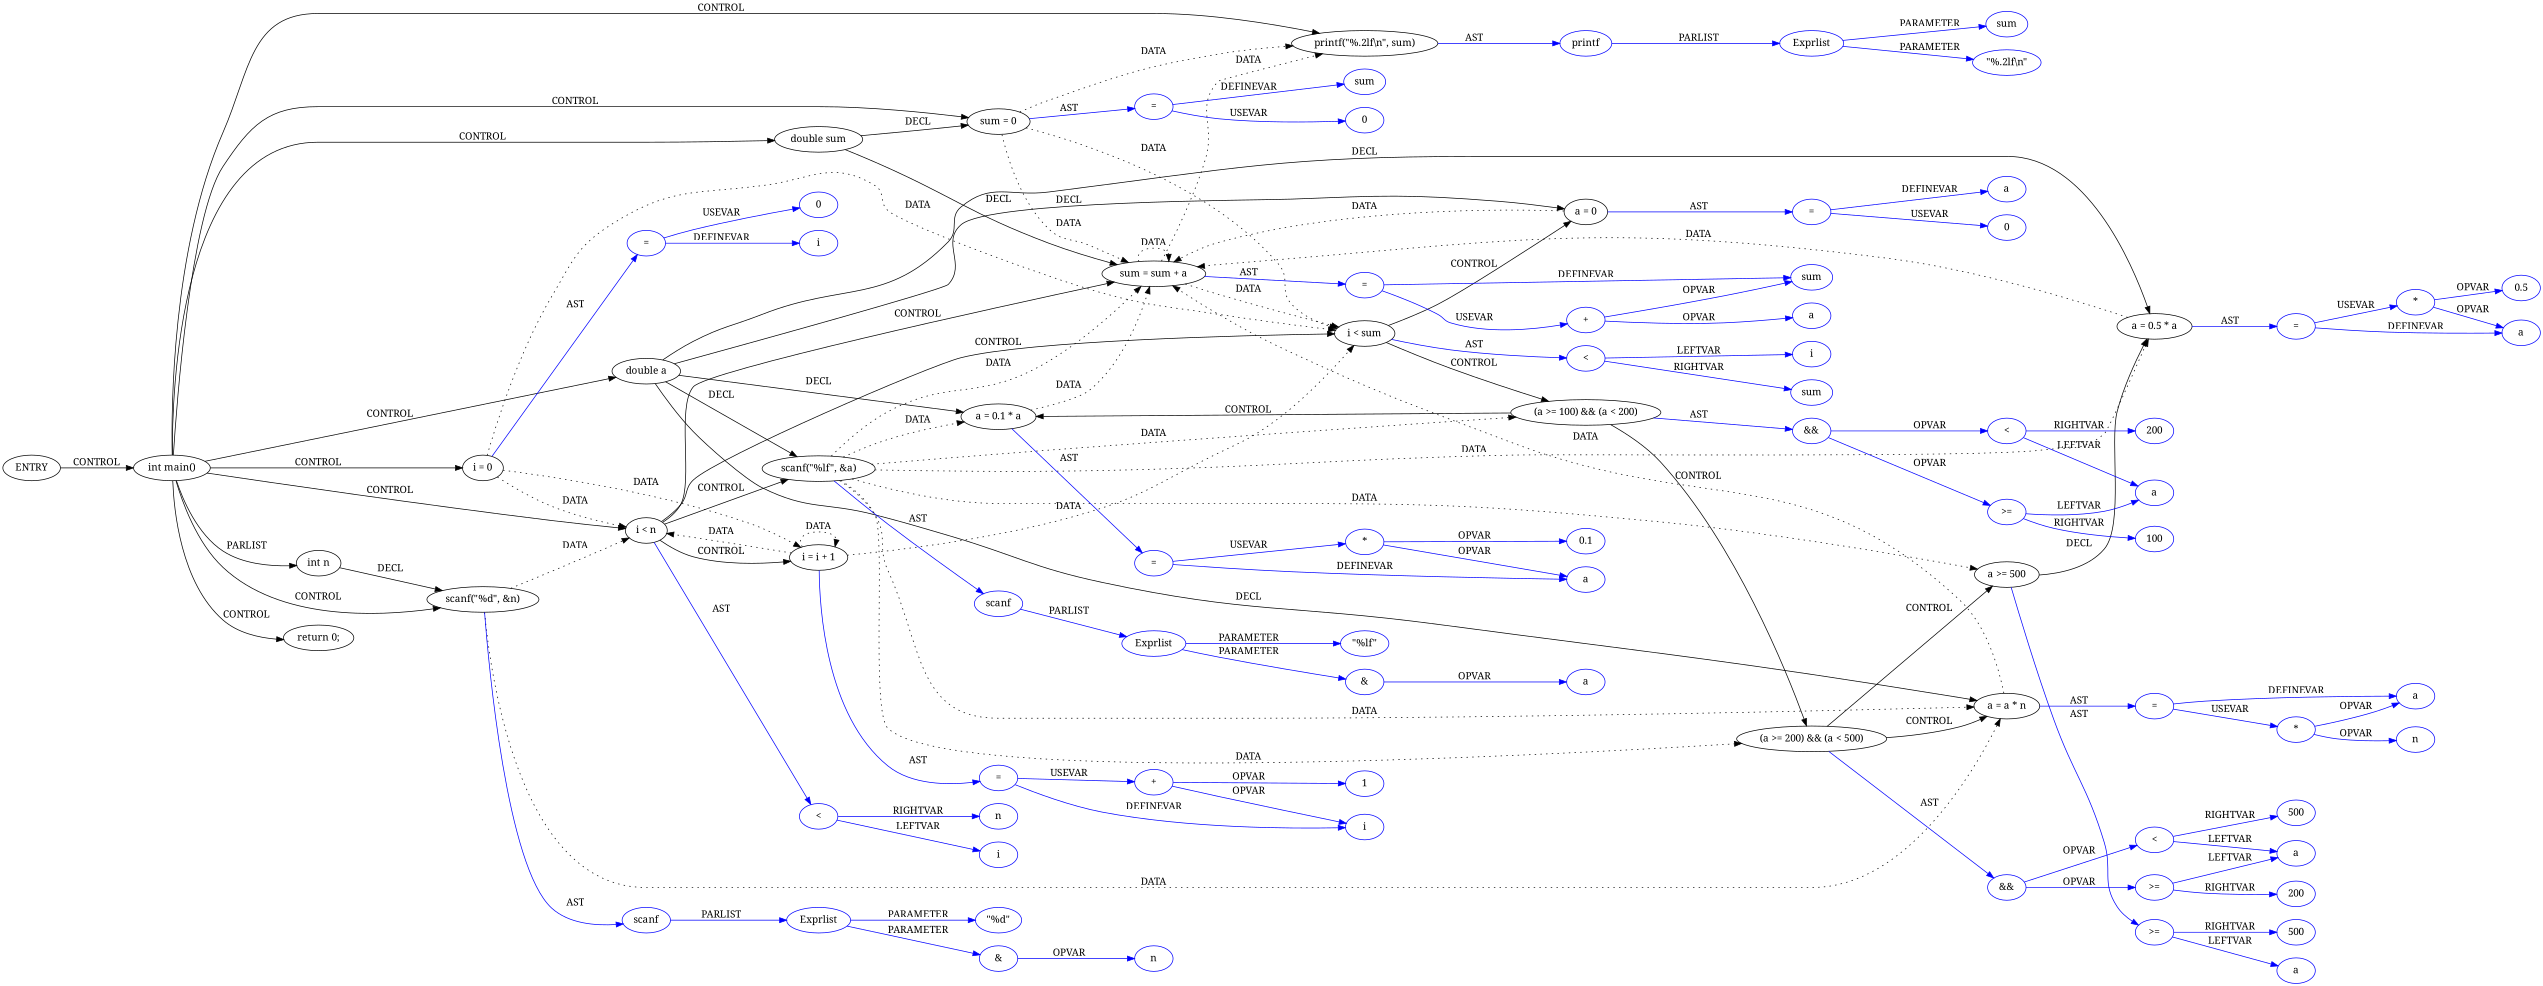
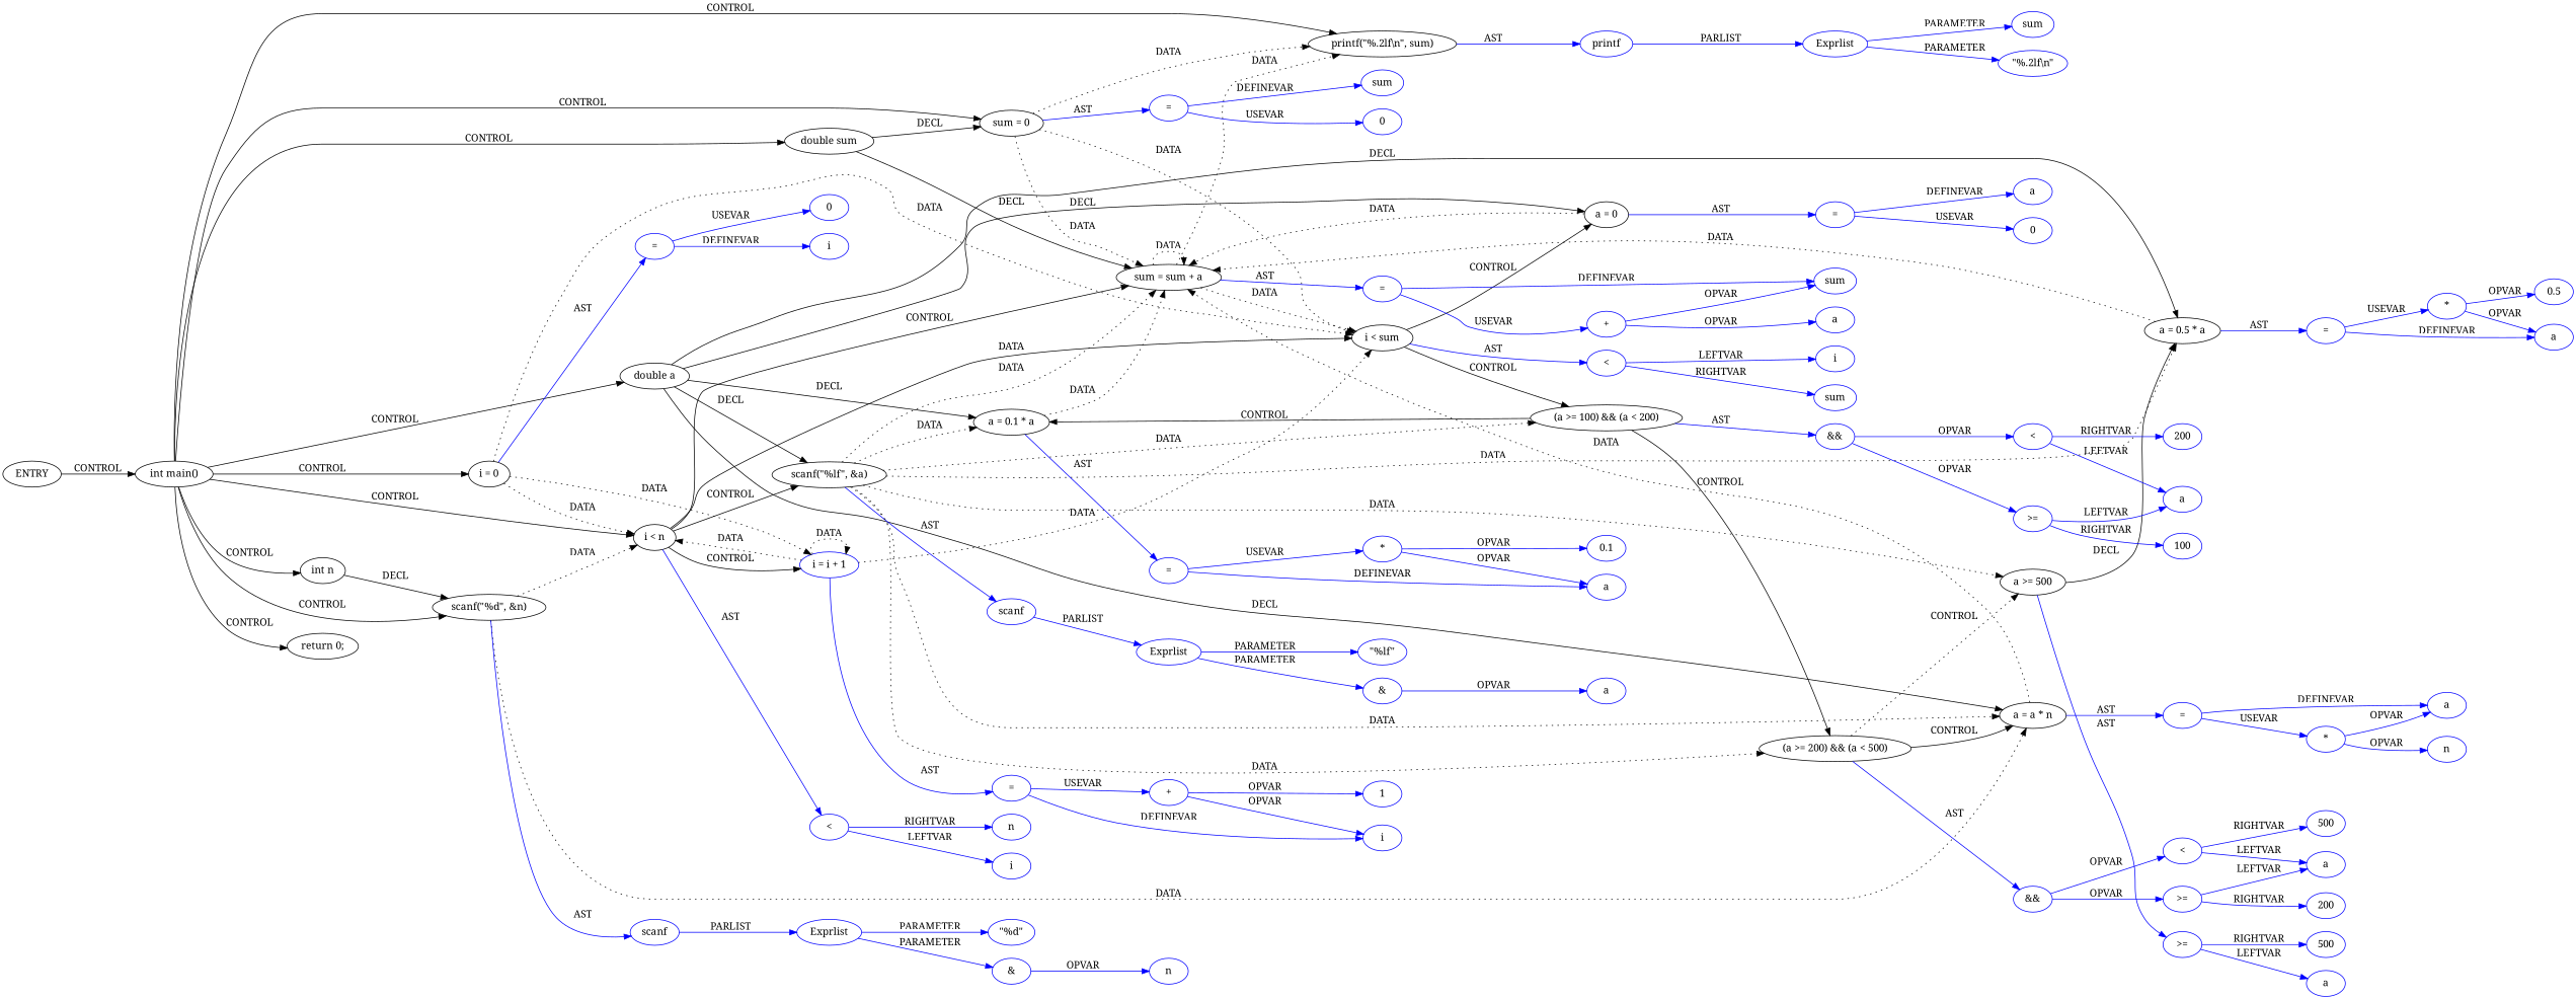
  digraph {
    fontname="Noto Serif"
    rankdir=LR
    node [coord=10 fontname="Noto Serif" type=VAR color=blue]
    edge [fontname="Noto Serif" color=blue]
    n1 [coord=-1 label=ENTRY type=ENTRY color=""]
    n2 [coord=3 label="int main()" type=CONTROL color=""]
    n3 [coord=5 label="int n" type=DECL varname=n vartype=int color=""]
    n4 [coord=6 label="double a" type=DECL varname=a vartype=double color=""]
    n5 [coord=7 label="double sum" type=DECL varname=sum vartype=double color=""]
    n6 [coord=8 label="sum = 0" type=ASSIGN color=""]
    n7 [coord=9 label="scanf(\"%d\", &n)" type=CALL color=""]
    n8 [label="i = 0" type=ASSIGN color=""]
    n9 [label="i < n" type=CONTROL color=""]
    n10 [coord=23 label="printf(\"%.2lf\\n\", sum)" type=CALL color=""]
    n11 [coord=24 label="return 0;" type=CONTROL color=""]
    n12 [coord=11 label="scanf(\"%lf\", &a)" type=CALL color=""]
    n13 [coord=13 label="a = 0" type=ASSIGN color=""]
    n14 [coord=15 label="a = 0.1 * a" type=ASSIGN color=""]
    n15 [coord=17 label="a = a * n" type=ASSIGN color=""]
    n16 [coord=19 label="a = 0.5 * a" type=ASSIGN color=""]
    n17 [coord=21 label="sum = sum + a" type=ASSIGN color=""]
    n18 [coord=8 label="=" type=ASSIGNOP]
    n19 [coord=12 label="i < sum" type=CONTROL color=""]
    n20 [coord=9 label=scanf type=FUNCNAME]
-   n21 [label="i = i + 1" type=ASSIGN color=""]
+   n21 [label="i = i + 1" type=ASSIGN]
    n22 [label="=" type=ASSIGNOP]
    n23 [label="<" type=OP]
    n24 [coord=23 label=printf type=FUNCNAME]
    n25 [label="=" type=ASSIGNOP]
    n26 [coord=11 label=scanf type=FUNCNAME]
    n27 [coord=14 label="(a >= 100) && (a < 200)" type=CONTROL color=""]
    n28 [coord=16 label="(a >= 200) && (a < 500)" type=CONTROL color=""]
    n29 [coord=18 label="a >= 500" type=CONTROL color=""]
    n30 [coord=13 label="=" type=ASSIGNOP]
    n31 [coord=15 label="=" type=ASSIGNOP]
    n32 [coord=17 label="=" type=ASSIGNOP]
    n33 [coord=19 label="=" type=ASSIGNOP]
    n34 [coord=21 label="=" type=ASSIGNOP]
    n35 [coord=8 label=sum]
    n36 [coord=8 label=0 type=CONST]
    n37 [coord=12 label="<" type=OP]
    n38 [coord=9 label=Exprlist type=EXPRS]
    n39 [coord=9 label="\"%d\"" type=CONST]
    n40 [coord=9 label="&" type=OP]
    n41 [coord=9 label=n]
    n42 [label=i]
    n43 [label=0 type=CONST]
    n44 [label=i]
    n45 [label=n]
    n46 [coord=11 label=Exprlist type=EXPRS]
    n47 [coord=14 label="&&" type=OP]
    n48 [coord=16 label="&&" type=OP]
    n49 [coord=18 label=">=" type=OP]
    n50 [coord=11 label="\"%lf\"" type=CONST]
    n51 [coord=11 label="&" type=OP]
    n52 [coord=11 label=a]
    n53 [coord=12 label=i]
    n54 [coord=12 label=sum]
    n55 [coord=13 label=a]
    n56 [coord=13 label=0 type=CONST]
    n57 [coord=14 label=">=" type=OP]
    n58 [coord=14 label="<" type=OP]
    n59 [coord=15 label=a]
    n60 [coord=15 label="*" type=OP]
    n61 [coord=15 label=0.1 type=CONST]
    n62 [coord=16 label=">=" type=OP]
    n63 [coord=16 label="<" type=OP]
    n64 [coord=17 label=a]
    n65 [coord=17 label="*" type=OP]
    n66 [coord=17 label=n]
    n67 [coord=18 label=a]
    n68 [coord=18 label=500 type=CONST]
    n69 [coord=19 label=a]
    n70 [coord=19 label="*" type=OP]
    n71 [coord=19 label=0.5 type=CONST]
    n72 [coord=16 label=a]
    n73 [coord=16 label=200 type=CONST]
    n74 [coord=16 label=500 type=CONST]
    n75 [coord=14 label=a]
    n76 [coord=14 label=100 type=CONST]
    n77 [coord=14 label=200 type=CONST]
    n78 [coord=21 label=sum]
    n79 [coord=21 label="+" type=OP]
    n80 [coord=21 label=a]
    n81 [label=i]
    n82 [label="+" type=OP]
    n83 [label=1 type=CONST]
    n84 [coord=23 label=Exprlist type=EXPRS]
    n85 [coord=23 label="\"%.2lf\\n\"" type=CONST]
    n86 [coord=23 label=sum]
    n1 -> n2 [label=CONTROL color=""]
-   n2 -> n3 [label=PARLIST color=""]
+   n2 -> n3 [label=CONTROL color=""]
    n2 -> n4 [label=CONTROL color=""]
    n2 -> n5 [label=CONTROL color=""]
    n2 -> n6 [label=CONTROL color=""]
    n2 -> n7 [label=CONTROL color=""]
    n2 -> n8 [label=CONTROL color=""]
    n2 -> n9 [label=CONTROL color=""]
    n2 -> n10 [label=CONTROL color=""]
    n2 -> n11 [label=CONTROL color=""]
    n3 -> n7 [label=DECL color=""]
    n4 -> n12 [label=DECL color=""]
    n4 -> n13 [label=DECL color=""]
    n4 -> n14 [label=DECL color=""]
    n4 -> n15 [label=DECL color=""]
    n4 -> n16 [label=DECL color=""]
    n5 -> n6 [label=DECL color=""]
    n5 -> n17 [label=DECL color=""]
    n6 -> n10 [label=DATA style=dotted color=""]
    n6 -> n17 [label=DATA style=dotted color=""]
    n6 -> n18 [label=AST]
    n6 -> n19 [label=DATA style=dotted color=""]
    n7 -> n9 [label=DATA style=dotted color=""]
    n7 -> n15 [label=DATA style=dotted color=""]
    n7 -> n20 [label=AST]
    n8 -> n9 [label=DATA style=dotted color=""]
    n8 -> n19 [label=DATA style=dotted color=""]
    n8 -> n21 [label=DATA style=dotted color=""]
    n8 -> n22 [label=AST]
    n9 -> n12 [label=CONTROL color=""]
    n9 -> n17 [label=CONTROL color=""]
-   n9 -> n19 [label=CONTROL color=""]
+   n9 -> n19 [label=DATA color=""]
    n9 -> n21 [label=CONTROL color=""]
    n9 -> n23 [label=AST]
    n10 -> n24 [label=AST]
    n12 -> n14 [label=DATA style=dotted color=""]
    n12 -> n15 [label=DATA style=dotted color=""]
    n12 -> n16 [label=DATA style=dotted color=""]
    n12 -> n17 [label=DATA style=dotted color=""]
    n12 -> n26 [label=AST]
    n12 -> n27 [label=DATA style=dotted color=""]
    n12 -> n28 [label=DATA style=dotted color=""]
    n12 -> n29 [label=DATA style=dotted color=""]
    n13 -> n17 [label=DATA style=dotted color=""]
    n13 -> n30 [label=AST]
    n14 -> n17 [label=DATA style=dotted color=""]
    n14 -> n31 [label=AST]
    n15 -> n17 [label=DATA style=dotted color=""]
    n15 -> n32 [label=AST]
    n16 -> n17 [label=DATA style=dotted color=""]
    n16 -> n33 [label=AST]
    n17 -> n10 [label=DATA style=dotted color=""]
    n17 -> n17 [label=DATA style=dotted color=""]
    n17 -> n19 [label=DATA style=dotted color=""]
    n17 -> n34 [label=AST]
    n18 -> n35 [label=DEFINEVAR]
    n18 -> n36 [label=USEVAR]
    n19 -> n13 [label=CONTROL color=""]
    n19 -> n27 [label=CONTROL color=""]
    n19 -> n37 [label=AST]
    n20 -> n38 [label=PARLIST]
    n21 -> n9 [label=DATA style=dotted color=""]
    n21 -> n19 [label=DATA style=dotted color=""]
    n21 -> n21 [label=DATA style=dotted color=""]
    n21 -> n25 [label=AST]
    n22 -> n42 [label=DEFINEVAR]
    n22 -> n43 [label=USEVAR]
    n23 -> n44 [label=LEFTVAR]
    n23 -> n45 [label=RIGHTVAR]
    n24 -> n84 [label=PARLIST]
    n25 -> n81 [label=DEFINEVAR]
    n25 -> n82 [label=USEVAR]
    n26 -> n46 [label=PARLIST]
    n27 -> n14 [label=CONTROL color=""]
    n27 -> n28 [label=CONTROL color=""]
    n27 -> n47 [label=AST]
    n28 -> n15 [label=CONTROL color=""]
-   n28 -> n29 [label=CONTROL color=""]
+   n28 -> n29 [label=CONTROL style=dotted color=""]
    n28 -> n48 [label=AST]
    n29 -> n16 [label=DECL color=""]
    n29 -> n49 [label=AST]
    n30 -> n55 [label=DEFINEVAR]
    n30 -> n56 [label=USEVAR]
    n31 -> n59 [label=DEFINEVAR]
    n31 -> n60 [label=USEVAR]
    n32 -> n64 [label=DEFINEVAR]
    n32 -> n65 [label=USEVAR]
    n33 -> n69 [label=DEFINEVAR]
    n33 -> n70 [label=USEVAR]
    n34 -> n78 [label=DEFINEVAR]
    n34 -> n79 [label=USEVAR]
    n37 -> n53 [label=LEFTVAR]
    n37 -> n54 [label=RIGHTVAR]
    n38 -> n39 [label=PARAMETER]
    n38 -> n40 [label=PARAMETER]
    n40 -> n41 [label=OPVAR]
    n46 -> n50 [label=PARAMETER]
    n46 -> n51 [label=PARAMETER]
    n47 -> n57 [label=OPVAR]
    n47 -> n58 [label=OPVAR]
    n48 -> n62 [label=OPVAR]
    n48 -> n63 [label=OPVAR]
    n49 -> n67 [label=LEFTVAR]
    n49 -> n68 [label=RIGHTVAR]
    n51 -> n52 [label=OPVAR]
    n57 -> n75 [label=LEFTVAR]
    n57 -> n76 [label=RIGHTVAR]
    n58 -> n75 [label=LEFTVAR]
    n58 -> n77 [label=RIGHTVAR]
    n60 -> n59 [label=OPVAR]
    n60 -> n61 [label=OPVAR]
    n62 -> n72 [label=LEFTVAR]
    n62 -> n73 [label=RIGHTVAR]
    n63 -> n72 [label=LEFTVAR]
    n63 -> n74 [label=RIGHTVAR]
    n65 -> n64 [label=OPVAR]
    n65 -> n66 [label=OPVAR]
    n70 -> n69 [label=OPVAR]
    n70 -> n71 [label=OPVAR]
    n79 -> n78 [label=OPVAR]
    n79 -> n80 [label=OPVAR]
    n82 -> n81 [label=OPVAR]
    n82 -> n83 [label=OPVAR]
    n84 -> n85 [label=PARAMETER]
    n84 -> n86 [label=PARAMETER]
  }
